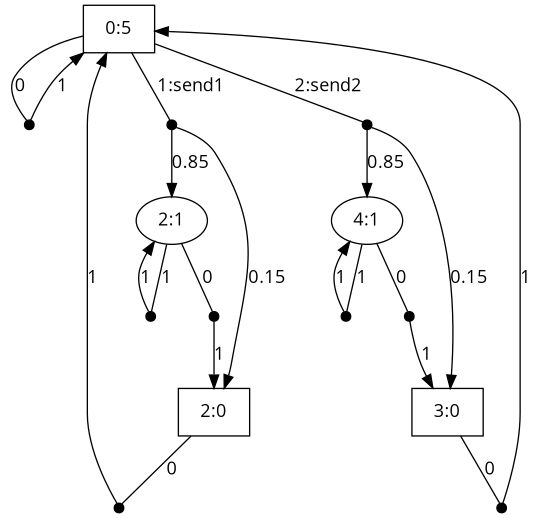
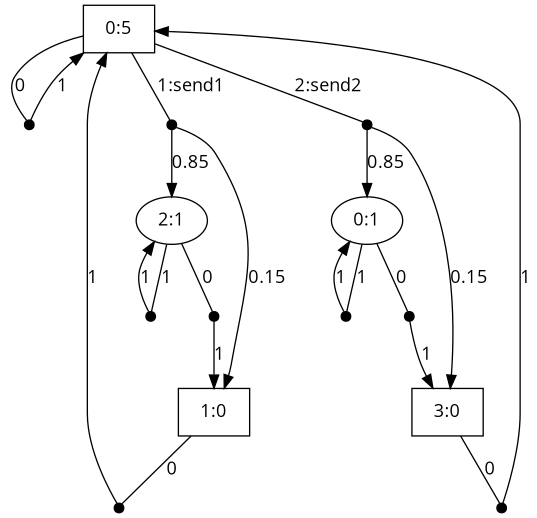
  digraph {
    fontname="Open Sans"
    node [fontname="Open Sans" shape=point]
    edge [fontname="Open Sans"]
    n1 [label="0:5" shape=box]
    n0_0 [height=0.1 width=0.1]
    n0_1 [height=0.1 width=0.1]
    n0_2 [height=0.1 width=0.1]
-   n5 [label="2:0" shape=box]
+   n5 [label="1:0" shape=box]
    n6 [label="2:1" shape=oval]
    n7 [label="3:0" shape=box]
-   n8 [label="4:1" shape=oval]
+   n8 [label="0:1" shape=oval]
    n1_0 [height=0.1 width=0.1]
    n2_0 [height=0.1 width=0.1]
    n2_1 [height=0.1 width=0.1]
    n3_0 [height=0.1 width=0.1]
    n4_0 [height=0.1 width=0.1]
    n4_1 [height=0.1 width=0.1]
    n1 -> n0_0 [arrowhead=none label=0]
    n1 -> n0_1 [arrowhead=none label="1:send1"]
    n1 -> n0_2 [arrowhead=none label="2:send2"]
    n0_0 -> n1 [label=1]
    n0_1 -> n5 [label=0.15]
    n0_1 -> n6 [label=0.85]
    n0_2 -> n7 [label=0.15]
    n0_2 -> n8 [label=0.85]
    n5 -> n1_0 [arrowhead=none label=0]
    n6 -> n2_0 [arrowhead=none label=0]
    n6 -> n2_1 [arrowhead=none label=1]
    n7 -> n3_0 [arrowhead=none label=0]
    n8 -> n4_0 [arrowhead=none label=0]
    n8 -> n4_1 [arrowhead=none label=1]
    n1_0 -> n1 [label=1]
    n2_0 -> n5 [label=1]
    n2_1 -> n6 [label=1]
    n3_0 -> n1 [label=1]
    n4_0 -> n7 [label=1]
    n4_1 -> n8 [label=1]
  }
